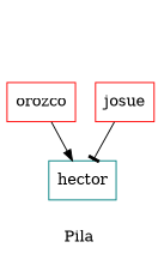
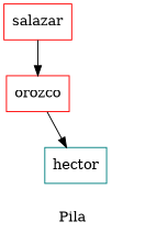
  digraph {
    label=" Pila "
    node [color=red shape=box]
    edge [arrowhead=normal]
+   n1 [label=salazar]
    n2 [label=orozco]
    n3 [color=teal label=hector]
-   n4 [label=josue]
+   n1 -> n2
    n2 -> n3
-   n4 -> n3 [arrowhead=tee]
  }
